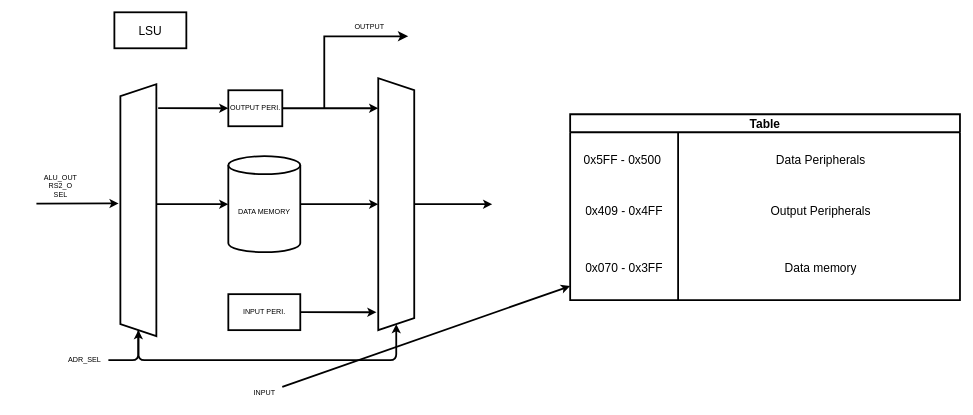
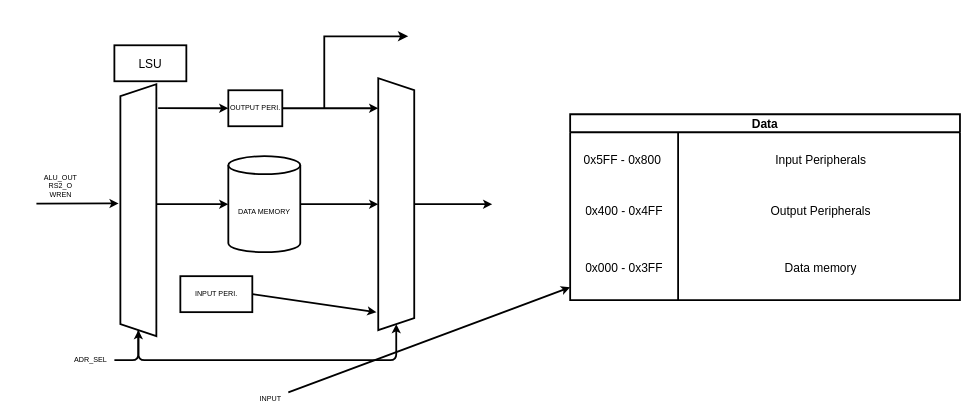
  <mxCell id="0" />
  <mxCell id="1" parent="0" />
  <mxCell id="2" style="edgeStyle=none;html=1;entryX=0;entryY=0.5;entryDx=0;entryDy=0;entryPerimeter=0;strokeWidth=3;" edge="1" parent="1" target="7"><mxGeometry relative="1" as="geometry"><mxPoint x="260" y="340" as="sourcePoint" /></mxGeometry></mxCell>
  <mxCell id="3" style="edgeStyle=orthogonalEdgeStyle;html=1;exitX=0;exitY=0.5;exitDx=0;exitDy=0;entryX=0;entryY=0.5;entryDx=0;entryDy=0;strokeWidth=3;" edge="1" parent="1" source="5" target="9"><mxGeometry relative="1" as="geometry"><mxPoint x="240" y="640" as="targetPoint" /><Array as="points"><mxPoint x="230" y="600" /><mxPoint x="660" y="600" /></Array></mxGeometry></mxCell>
  <mxCell id="4" style="edgeStyle=none;html=1;strokeWidth=3;entryX=0.527;entryY=-0.05;entryDx=0;entryDy=0;entryPerimeter=0;" edge="1" parent="1" target="5"><mxGeometry relative="1" as="geometry"><mxPoint x="60" y="339" as="sourcePoint" /></mxGeometry></mxCell>
  <mxCell id="5" value="" style="shape=trapezoid;perimeter=trapezoidPerimeter;whiteSpace=wrap;html=1;fixedSize=1;rotation=270;strokeWidth=3;" vertex="1" parent="1"><mxGeometry x="20" y="320" width="420" height="60" as="geometry" /></mxCell>
  <mxCell id="6" style="edgeStyle=none;html=1;exitX=1;exitY=0.5;exitDx=0;exitDy=0;exitPerimeter=0;strokeWidth=3;entryX=0.5;entryY=0;entryDx=0;entryDy=0;" edge="1" parent="1" source="7" target="9"><mxGeometry relative="1" as="geometry"><mxPoint x="632" y="350" as="targetPoint" /></mxGeometry></mxCell>
  <mxCell id="7" value="DATA MEMORY" style="shape=cylinder3;whiteSpace=wrap;html=1;boundedLbl=1;backgroundOutline=1;size=15;strokeWidth=3;" vertex="1" parent="1"><mxGeometry x="380" y="260" width="120" height="160" as="geometry" /></mxCell>
  <mxCell id="8" style="html=1;exitX=0.5;exitY=1;exitDx=0;exitDy=0;strokeWidth=3;" edge="1" parent="1" source="9"><mxGeometry relative="1" as="geometry"><mxPoint x="820" y="340" as="targetPoint" /></mxGeometry></mxCell>
  <mxCell id="9" value="" style="shape=trapezoid;perimeter=trapezoidPerimeter;whiteSpace=wrap;html=1;fixedSize=1;rotation=270;flipV=1;strokeWidth=3;" vertex="1" parent="1"><mxGeometry x="450" y="310" width="420" height="60" as="geometry" /></mxCell>
  <mxCell id="10" style="edgeStyle=none;html=1;exitX=1;exitY=0.5;exitDx=0;exitDy=0;strokeWidth=3;" edge="1" parent="1" source="12"><mxGeometry relative="1" as="geometry"><mxPoint x="630" y="180" as="targetPoint" /></mxGeometry></mxCell>
  <mxCell id="11" style="edgeStyle=none;html=1;exitX=0.905;exitY=1.05;exitDx=0;exitDy=0;entryX=0;entryY=0.5;entryDx=0;entryDy=0;exitPerimeter=0;strokeWidth=3;" edge="1" parent="1" source="5" target="12"><mxGeometry relative="1" as="geometry" /></mxCell>
  <mxCell id="12" value="OUTPUT PERI." style="whiteSpace=wrap;html=1;strokeWidth=3;" vertex="1" parent="1"><mxGeometry x="380" y="150" width="90" height="60" as="geometry" /></mxCell>
  <mxCell id="13" style="edgeStyle=none;html=1;strokeWidth=3;" edge="1" parent="1" source="17" target="31"><mxGeometry relative="1" as="geometry"><mxPoint x="440.333" y="680" as="sourcePoint" /></mxGeometry></mxCell>
  <mxCell id="14" style="edgeStyle=none;html=1;exitX=1;exitY=0.5;exitDx=0;exitDy=0;entryX=0.071;entryY=1.05;entryDx=0;entryDy=0;entryPerimeter=0;strokeWidth=3;" edge="1" parent="1" source="15" target="9"><mxGeometry relative="1" as="geometry" /></mxCell>
- <mxCell id="15" value="INPUT PERI." style="whiteSpace=wrap;html=1;strokeWidth=3;" vertex="1" parent="1"><mxGeometry x="380" y="490" width="120" height="60" as="geometry" /></mxCell>
+ <mxCell id="15" value="INPUT PERI." style="whiteSpace=wrap;html=1;strokeWidth=3;" vertex="1" parent="1"><mxGeometry x="300" y="460" width="120" height="60" as="geometry" /></mxCell>
  <mxCell id="16" value="" style="edgeStyle=segmentEdgeStyle;endArrow=classic;html=1;curved=0;rounded=0;endSize=8;startSize=8;sourcePerimeterSpacing=0;targetPerimeterSpacing=0;strokeWidth=3;" edge="1" parent="1"><mxGeometry width="100" relative="1" as="geometry"><mxPoint x="540" y="180" as="sourcePoint" /><mxPoint x="680" y="60" as="targetPoint" /><Array as="points"><mxPoint x="540" y="60" /></Array></mxGeometry></mxCell>
- <mxCell id="17" value="INPUT" style="text;html=1;align=center;verticalAlign=middle;resizable=0;points=[];autosize=1;strokeColor=none;fillColor=none;strokeWidth=3;" vertex="1" parent="1"><mxGeometry x="410" y="640" width="60" height="30" as="geometry" /></mxCell>
+ <mxCell id="17" value="INPUT" style="text;html=1;align=center;verticalAlign=middle;resizable=0;points=[];autosize=1;strokeColor=none;fillColor=none;strokeWidth=3;" vertex="1" parent="1"><mxGeometry x="420" y="650" width="60" height="30" as="geometry" /></mxCell>
  <mxCell id="18" style="edgeStyle=orthogonalEdgeStyle;html=1;entryX=0;entryY=0.5;entryDx=0;entryDy=0;strokeWidth=3;" edge="1" parent="1" source="19" target="5"><mxGeometry relative="1" as="geometry" /></mxCell>
- <mxCell id="19" value="ADR_SEL" style="text;html=1;align=center;verticalAlign=middle;resizable=0;points=[];autosize=1;strokeColor=none;fillColor=none;strokeWidth=3;" vertex="1" parent="1"><mxGeometry x="100" y="585" width="80" height="30" as="geometry" /></mxCell>
- <mxCell id="20" value="ALU_OUT&lt;br&gt;RS2_O&lt;br&gt;SEL" style="text;html=1;align=center;verticalAlign=middle;resizable=0;points=[];autosize=1;strokeColor=none;fillColor=none;" vertex="1" parent="1"><mxGeometry x="60" y="280" width="80" height="60" as="geometry" /></mxCell>
- <mxCell id="21" value="OUTPUT" style="text;html=1;align=center;verticalAlign=middle;resizable=0;points=[];autosize=1;strokeColor=none;fillColor=none;" vertex="1" parent="1"><mxGeometry x="580" y="30" width="70" height="30" as="geometry" /></mxCell>
- <mxCell id="22" value="&lt;font style=&quot;font-size: 20px;&quot;&gt;LSU&lt;/font&gt;" style="whiteSpace=wrap;html=1;strokeWidth=3;" vertex="1" parent="1"><mxGeometry x="190" y="20" width="120" height="60" as="geometry" /></mxCell>
- <mxCell id="23" value="Table" style="shape=table;startSize=30;container=1;collapsible=0;childLayout=tableLayout;fixedRows=1;rowLines=0;fontStyle=1;strokeWidth=3;fontSize=20;" vertex="1" parent="1"><mxGeometry x="950" y="190" width="650" height="310" as="geometry" /></mxCell>
+ <mxCell id="19" value="ADR_SEL" style="text;html=1;align=center;verticalAlign=middle;resizable=0;points=[];autosize=1;strokeColor=none;fillColor=none;strokeWidth=3;" vertex="1" parent="1"><mxGeometry x="110" y="585" width="80" height="30" as="geometry" /></mxCell>
+ <mxCell id="20" value="ALU_OUT&lt;br&gt;RS2_O&lt;br&gt;WREN" style="text;html=1;align=center;verticalAlign=middle;resizable=0;points=[];autosize=1;strokeColor=none;fillColor=none;" vertex="1" parent="1"><mxGeometry x="60" y="280" width="80" height="60" as="geometry" /></mxCell>
+ <mxCell id="22" value="&lt;font style=&quot;font-size: 20px;&quot;&gt;LSU&lt;/font&gt;" style="whiteSpace=wrap;html=1;strokeWidth=3;" vertex="1" parent="1"><mxGeometry x="190" y="75" width="120" height="60" as="geometry" /></mxCell>
+ <mxCell id="23" value="Data" style="shape=table;startSize=30;container=1;collapsible=0;childLayout=tableLayout;fixedRows=1;rowLines=0;fontStyle=1;strokeWidth=3;fontSize=20;" vertex="1" parent="1"><mxGeometry x="950" y="190" width="650" height="310" as="geometry" /></mxCell>
  <mxCell id="24" value="" style="shape=tableRow;horizontal=0;startSize=0;swimlaneHead=0;swimlaneBody=0;top=0;left=0;bottom=0;right=0;collapsible=0;dropTarget=0;fillColor=none;points=[[0,0.5],[1,0.5]];portConstraint=eastwest;strokeWidth=3;fontSize=20;" vertex="1" parent="23"><mxGeometry y="30" width="650" height="90" as="geometry" /></mxCell>
- <mxCell id="25" value="0x5FF - 0x500&amp;nbsp;" style="shape=partialRectangle;html=1;whiteSpace=wrap;connectable=0;fillColor=none;top=0;left=0;bottom=0;right=0;overflow=hidden;pointerEvents=1;strokeWidth=3;fontSize=20;" vertex="1" parent="24"><mxGeometry width="180" height="90" as="geometry"><mxRectangle width="180" height="90" as="alternateBounds" /></mxGeometry></mxCell>
- <mxCell id="26" value="Data Peripherals" style="shape=partialRectangle;html=1;whiteSpace=wrap;connectable=0;fillColor=none;top=0;left=0;bottom=0;right=0;align=center;spacingLeft=6;overflow=hidden;strokeWidth=3;fontSize=20;" vertex="1" parent="24"><mxGeometry x="180" width="470" height="90" as="geometry"><mxRectangle width="470" height="90" as="alternateBounds" /></mxGeometry></mxCell>
+ <mxCell id="25" value="0x5FF - 0x800&amp;nbsp;" style="shape=partialRectangle;html=1;whiteSpace=wrap;connectable=0;fillColor=none;top=0;left=0;bottom=0;right=0;overflow=hidden;pointerEvents=1;strokeWidth=3;fontSize=20;" vertex="1" parent="24"><mxGeometry width="180" height="90" as="geometry"><mxRectangle width="180" height="90" as="alternateBounds" /></mxGeometry></mxCell>
+ <mxCell id="26" value="Input Peripherals" style="shape=partialRectangle;html=1;whiteSpace=wrap;connectable=0;fillColor=none;top=0;left=0;bottom=0;right=0;align=center;spacingLeft=6;overflow=hidden;strokeWidth=3;fontSize=20;" vertex="1" parent="24"><mxGeometry x="180" width="470" height="90" as="geometry"><mxRectangle width="470" height="90" as="alternateBounds" /></mxGeometry></mxCell>
  <mxCell id="27" value="" style="shape=tableRow;horizontal=0;startSize=0;swimlaneHead=0;swimlaneBody=0;top=0;left=0;bottom=0;right=0;collapsible=0;dropTarget=0;fillColor=none;points=[[0,0.5],[1,0.5]];portConstraint=eastwest;strokeWidth=3;fontSize=20;" vertex="1" parent="23"><mxGeometry y="120" width="650" height="80" as="geometry" /></mxCell>
- <mxCell id="28" value="0x409 - 0x4FF" style="shape=partialRectangle;html=1;whiteSpace=wrap;connectable=0;fillColor=none;top=0;left=0;bottom=0;right=0;overflow=hidden;strokeWidth=3;fontSize=20;" vertex="1" parent="27"><mxGeometry width="180" height="80" as="geometry"><mxRectangle width="180" height="80" as="alternateBounds" /></mxGeometry></mxCell>
+ <mxCell id="28" value="0x400 - 0x4FF" style="shape=partialRectangle;html=1;whiteSpace=wrap;connectable=0;fillColor=none;top=0;left=0;bottom=0;right=0;overflow=hidden;strokeWidth=3;fontSize=20;" vertex="1" parent="27"><mxGeometry width="180" height="80" as="geometry"><mxRectangle width="180" height="80" as="alternateBounds" /></mxGeometry></mxCell>
  <mxCell id="29" value="Output Peripherals" style="shape=partialRectangle;html=1;whiteSpace=wrap;connectable=0;fillColor=none;top=0;left=0;bottom=0;right=0;align=center;spacingLeft=6;overflow=hidden;strokeWidth=3;fontSize=20;" vertex="1" parent="27"><mxGeometry x="180" width="470" height="80" as="geometry"><mxRectangle width="470" height="80" as="alternateBounds" /></mxGeometry></mxCell>
  <mxCell id="30" value="" style="shape=tableRow;horizontal=0;startSize=0;swimlaneHead=0;swimlaneBody=0;top=0;left=0;bottom=0;right=0;collapsible=0;dropTarget=0;fillColor=none;points=[[0,0.5],[1,0.5]];portConstraint=eastwest;strokeWidth=3;fontSize=20;" vertex="1" parent="23"><mxGeometry y="200" width="650" height="110" as="geometry" /></mxCell>
- <mxCell id="31" value="0x070 - 0x3FF" style="shape=partialRectangle;html=1;whiteSpace=wrap;connectable=0;fillColor=none;top=0;left=0;bottom=0;right=0;overflow=hidden;strokeWidth=3;fontSize=20;" vertex="1" parent="30"><mxGeometry width="180" height="110" as="geometry"><mxRectangle width="180" height="110" as="alternateBounds" /></mxGeometry></mxCell>
+ <mxCell id="31" value="0x000 - 0x3FF" style="shape=partialRectangle;html=1;whiteSpace=wrap;connectable=0;fillColor=none;top=0;left=0;bottom=0;right=0;overflow=hidden;strokeWidth=3;fontSize=20;" vertex="1" parent="30"><mxGeometry width="180" height="110" as="geometry"><mxRectangle width="180" height="110" as="alternateBounds" /></mxGeometry></mxCell>
  <mxCell id="32" value="Data memory" style="shape=partialRectangle;html=1;whiteSpace=wrap;connectable=0;fillColor=none;top=0;left=0;bottom=0;right=0;align=center;spacingLeft=6;overflow=hidden;strokeWidth=3;fontSize=20;" vertex="1" parent="30"><mxGeometry x="180" width="470" height="110" as="geometry"><mxRectangle width="470" height="110" as="alternateBounds" /></mxGeometry></mxCell>
